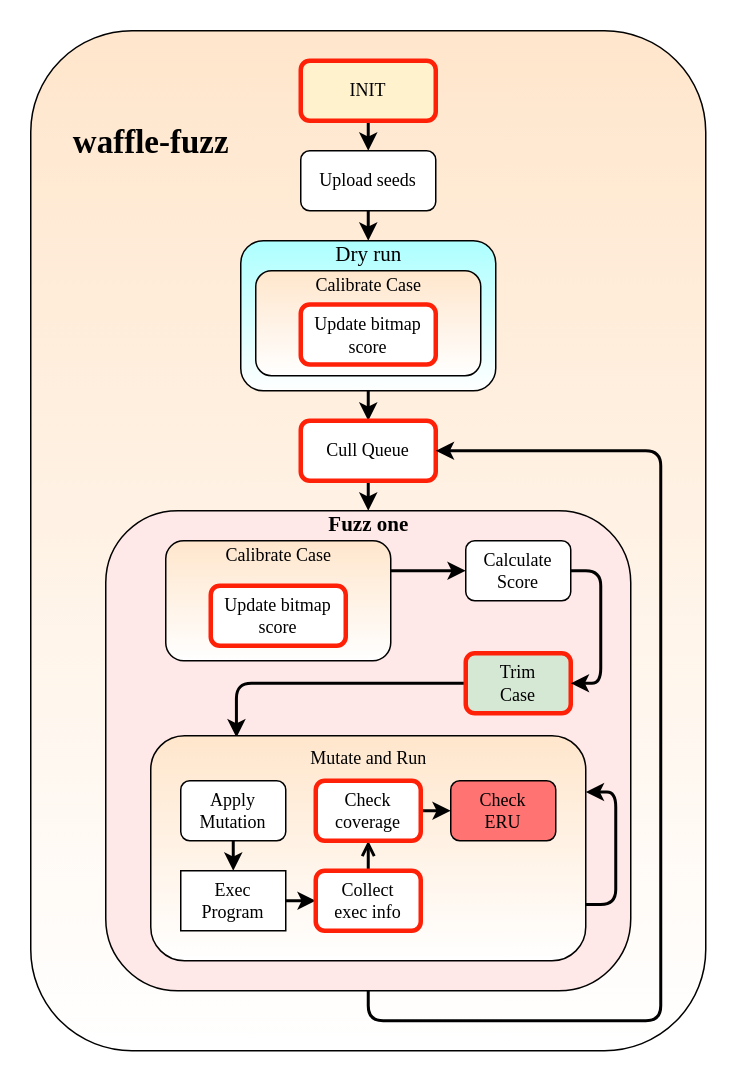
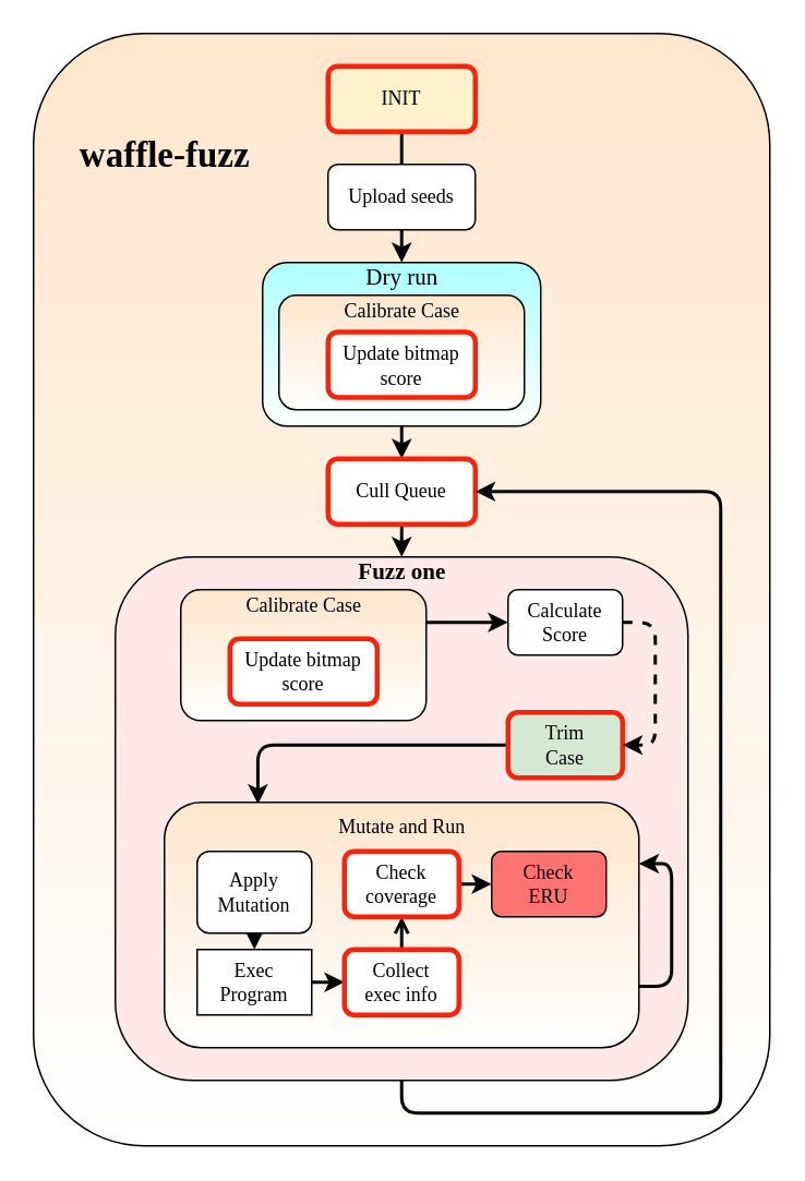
  <mxCell id="0" />
  <mxCell id="1" parent="0" />
  <mxCell id="2" value="" style="rounded=1;whiteSpace=wrap;html=1;gradientColor=#ffffff;fillColor=#FFE6CC;fontFamily=Georgia;" parent="1" vertex="1"><mxGeometry x="20" y="20" width="450" height="680" as="geometry" /></mxCell>
  <mxCell id="3" style="edgeStyle=orthogonalEdgeStyle;rounded=1;orthogonalLoop=1;jettySize=auto;html=1;exitX=0.5;exitY=1;exitDx=0;exitDy=0;entryX=0.5;entryY=0;entryDx=0;entryDy=0;fontFamily=Georgia;fontSize=14;strokeWidth=2;" edge="1" parent="1" source="4" target="10"><mxGeometry relative="1" as="geometry" /></mxCell>
  <mxCell id="4" value="" style="rounded=1;whiteSpace=wrap;html=1;fontFamily=Georgia;gradientColor=#ffffff;fillColor=#ADFFFF;" vertex="1" parent="1"><mxGeometry x="160" y="160" width="170" height="100" as="geometry" /></mxCell>
- <mxCell id="5" style="edgeStyle=orthogonalEdgeStyle;rounded=1;orthogonalLoop=1;jettySize=auto;html=1;exitX=0.5;exitY=1;exitDx=0;exitDy=0;entryX=0.5;entryY=0;entryDx=0;entryDy=0;fontFamily=Georgia;fontSize=14;strokeWidth=2;" edge="1" parent="1" source="6" target="8"><mxGeometry relative="1" as="geometry" /></mxCell>
+ <mxCell id="5" style="edgeStyle=orthogonalEdgeStyle;rounded=1;orthogonalLoop=1;jettySize=auto;html=1;exitX=0.5;exitY=1;exitDx=0;exitDy=0;entryX=0.5;entryY=0;entryDx=0;entryDy=0;fontFamily=Georgia;fontSize=14;strokeWidth=2;endArrow=none;" edge="1" parent="1" source="6" target="8"><mxGeometry relative="1" as="geometry" /></mxCell>
  <mxCell id="6" value="INIT" style="rounded=1;whiteSpace=wrap;html=1;fontFamily=Georgia;strokeColor=#FF2008;strokeWidth=3;fillColor=#fff2cc;" parent="1" vertex="1"><mxGeometry x="200" y="40" width="90" height="40" as="geometry" /></mxCell>
  <mxCell id="7" style="edgeStyle=orthogonalEdgeStyle;rounded=1;orthogonalLoop=1;jettySize=auto;html=1;exitX=0.5;exitY=1;exitDx=0;exitDy=0;fontFamily=Georgia;fontSize=14;strokeWidth=2;" edge="1" parent="1" source="8" target="38"><mxGeometry relative="1" as="geometry" /></mxCell>
  <mxCell id="8" value="Upload seeds" style="rounded=1;whiteSpace=wrap;html=1;fontFamily=Georgia;" parent="1" vertex="1"><mxGeometry x="200" y="100" width="90" height="40" as="geometry" /></mxCell>
  <mxCell id="9" style="edgeStyle=orthogonalEdgeStyle;rounded=1;orthogonalLoop=1;jettySize=auto;html=1;exitX=0.5;exitY=1;exitDx=0;exitDy=0;entryX=0.5;entryY=0;entryDx=0;entryDy=0;strokeWidth=2;" edge="1" parent="1" source="10" target="12"><mxGeometry relative="1" as="geometry" /></mxCell>
  <mxCell id="10" value="Cull Queue" style="rounded=1;whiteSpace=wrap;html=1;fontFamily=Georgia;strokeColor=#FF2008;strokeWidth=3;glass=0;sketch=0;shadow=0;" parent="1" vertex="1"><mxGeometry x="200" y="280" width="90" height="40" as="geometry" /></mxCell>
  <mxCell id="11" style="edgeStyle=orthogonalEdgeStyle;orthogonalLoop=1;jettySize=auto;html=1;exitX=0.5;exitY=1;exitDx=0;exitDy=0;entryX=1;entryY=0.5;entryDx=0;entryDy=0;rounded=1;strokeWidth=2;" edge="1" parent="1" source="12" target="10"><mxGeometry relative="1" as="geometry"><Array as="points"><mxPoint x="245" y="680" /><mxPoint x="440" y="680" /><mxPoint x="440" y="300" /></Array></mxGeometry></mxCell>
  <mxCell id="12" value="" style="rounded=1;whiteSpace=wrap;html=1;fontFamily=Georgia;fillColor=#FFE8E8;" parent="1" vertex="1"><mxGeometry x="70" y="340" width="350" height="320" as="geometry" /></mxCell>
  <mxCell id="13" style="edgeStyle=orthogonalEdgeStyle;rounded=1;orthogonalLoop=1;jettySize=auto;html=1;exitX=1;exitY=0.25;exitDx=0;exitDy=0;entryX=0;entryY=0.5;entryDx=0;entryDy=0;strokeWidth=2;" edge="1" parent="1" source="14" target="18"><mxGeometry relative="1" as="geometry" /></mxCell>
  <mxCell id="14" value="" style="rounded=1;whiteSpace=wrap;html=1;fontFamily=Georgia;fillColor=#FFE6CC;gradientColor=#ffffff;" parent="1" vertex="1"><mxGeometry x="110" y="360" width="150" height="80" as="geometry" /></mxCell>
  <mxCell id="15" style="edgeStyle=orthogonalEdgeStyle;rounded=1;orthogonalLoop=1;jettySize=auto;html=1;exitX=0;exitY=0.5;exitDx=0;exitDy=0;strokeWidth=2;entryX=0.197;entryY=0.008;entryDx=0;entryDy=0;entryPerimeter=0;" edge="1" parent="1" source="16" target="19"><mxGeometry relative="1" as="geometry"><mxPoint x="151" y="491" as="targetPoint" /><Array as="points"><mxPoint x="157" y="455" /></Array></mxGeometry></mxCell>
  <mxCell id="16" value="Trim&lt;br&gt;Case" style="rounded=1;whiteSpace=wrap;html=1;fontFamily=Georgia;strokeColor=#FF2008;strokeWidth=3;fillColor=#d5e8d4;" parent="1" vertex="1"><mxGeometry x="310" y="435" width="70" height="40" as="geometry" /></mxCell>
- <mxCell id="17" style="edgeStyle=orthogonalEdgeStyle;rounded=1;orthogonalLoop=1;jettySize=auto;html=1;exitX=1;exitY=0.5;exitDx=0;exitDy=0;entryX=1;entryY=0.5;entryDx=0;entryDy=0;strokeWidth=2;" edge="1" parent="1" source="18" target="16"><mxGeometry relative="1" as="geometry" /></mxCell>
+ <mxCell id="17" style="edgeStyle=orthogonalEdgeStyle;rounded=1;orthogonalLoop=1;jettySize=auto;html=1;exitX=1;exitY=0.5;exitDx=0;exitDy=0;entryX=1;entryY=0.5;entryDx=0;entryDy=0;strokeWidth=2;dashed=1;" edge="1" parent="1" source="18" target="16"><mxGeometry relative="1" as="geometry" /></mxCell>
  <mxCell id="18" value="Calculate&lt;br&gt;Score" style="rounded=1;whiteSpace=wrap;html=1;fontFamily=Georgia;" parent="1" vertex="1"><mxGeometry x="310" y="360" width="70" height="40" as="geometry" /></mxCell>
  <mxCell id="19" value="" style="rounded=1;whiteSpace=wrap;html=1;fillColor=#FFE6CC;gradientColor=#ffffff;fontFamily=Georgia;" parent="1" vertex="1"><mxGeometry x="100" y="490" width="290" height="150" as="geometry" /></mxCell>
  <mxCell id="20" style="edgeStyle=orthogonalEdgeStyle;rounded=0;orthogonalLoop=1;jettySize=auto;html=1;exitX=0.5;exitY=1;exitDx=0;exitDy=0;entryX=0.5;entryY=0;entryDx=0;entryDy=0;strokeWidth=2;" edge="1" parent="1" source="21" target="23"><mxGeometry relative="1" as="geometry" /></mxCell>
- <mxCell id="21" value="Apply&lt;br&gt;Mutation" style="rounded=1;whiteSpace=wrap;html=1;fontFamily=Georgia;" parent="1" vertex="1"><mxGeometry x="120" y="520" width="70" height="40" as="geometry" /></mxCell>
+ <mxCell id="21" value="Apply&lt;br&gt;Mutation" style="rounded=1;whiteSpace=wrap;html=1;fontFamily=Georgia;" parent="1" vertex="1"><mxGeometry x="120" y="520" width="70" height="50" as="geometry" /></mxCell>
  <mxCell id="22" style="edgeStyle=orthogonalEdgeStyle;rounded=0;orthogonalLoop=1;jettySize=auto;html=1;exitX=1;exitY=0.5;exitDx=0;exitDy=0;entryX=0;entryY=0.5;entryDx=0;entryDy=0;strokeWidth=2;" edge="1" parent="1" source="23" target="25"><mxGeometry relative="1" as="geometry" /></mxCell>
  <mxCell id="23" value="Exec&lt;br&gt;Program" style="whiteSpace=wrap;html=1;fontFamily=Georgia;rounded=0;" parent="1" vertex="1"><mxGeometry x="120" y="580" width="70" height="40" as="geometry" /></mxCell>
  <mxCell id="24" style="edgeStyle=orthogonalEdgeStyle;rounded=0;orthogonalLoop=1;jettySize=auto;html=1;exitX=0.5;exitY=0;exitDx=0;exitDy=0;entryX=0.5;entryY=1;entryDx=0;entryDy=0;strokeWidth=2;endArrow=open;" edge="1" parent="1" source="25" target="28"><mxGeometry relative="1" as="geometry" /></mxCell>
  <mxCell id="25" value="Collect&lt;br&gt;exec info" style="rounded=1;whiteSpace=wrap;html=1;fontFamily=Georgia;strokeColor=#FF2008;strokeWidth=3;" parent="1" vertex="1"><mxGeometry x="210" y="580" width="70" height="40" as="geometry" /></mxCell>
  <mxCell id="26" value="Check&lt;br&gt;ERU" style="rounded=1;whiteSpace=wrap;html=1;fontFamily=Georgia;fillColor=#FF7373;" parent="1" vertex="1"><mxGeometry x="300" y="520" width="70" height="40" as="geometry" /></mxCell>
  <mxCell id="27" style="edgeStyle=orthogonalEdgeStyle;rounded=1;orthogonalLoop=1;jettySize=auto;html=1;exitX=1;exitY=0.5;exitDx=0;exitDy=0;entryX=0;entryY=0.5;entryDx=0;entryDy=0;fontFamily=Georgia;fontSize=14;strokeWidth=2;" edge="1" parent="1" source="28" target="26"><mxGeometry relative="1" as="geometry" /></mxCell>
  <mxCell id="28" value="Check coverage" style="rounded=1;whiteSpace=wrap;html=1;fontFamily=Georgia;strokeColor=#FF2008;strokeWidth=3;" parent="1" vertex="1"><mxGeometry x="210" y="520" width="70" height="40" as="geometry" /></mxCell>
  <mxCell id="29" value="&lt;font style=&quot;line-height: 100% ; font-size: 22px&quot;&gt;waffle-fuzz&lt;/font&gt;" style="text;html=1;align=center;verticalAlign=middle;resizable=0;points=[];autosize=1;strokeColor=none;fontFamily=Georgia;strokeWidth=1;fontSize=16;fontStyle=1;rotation=0;" parent="1" vertex="1"><mxGeometry x="40" y="80" width="120" height="30" as="geometry" /></mxCell>
  <mxCell id="30" value="Fuzz one" style="text;html=1;align=center;verticalAlign=middle;resizable=0;points=[];autosize=1;strokeColor=none;fontFamily=Georgia;fontSize=14;fontStyle=1;labelBackgroundColor=none;labelBorderColor=none;shadow=0;sketch=0;glass=0;" parent="1" vertex="1"><mxGeometry x="210" y="340" width="70" height="20" as="geometry" /></mxCell>
  <mxCell id="31" value="Mutate and Run" style="text;html=1;align=center;verticalAlign=middle;resizable=0;points=[];autosize=1;strokeColor=none;fontFamily=Georgia;" parent="1" vertex="1"><mxGeometry x="200" y="495" width="90" height="20" as="geometry" /></mxCell>
  <mxCell id="32" value="Calibrate Case" style="text;html=1;align=center;verticalAlign=middle;resizable=0;points=[];autosize=1;strokeColor=none;fontFamily=Georgia;" parent="1" vertex="1"><mxGeometry x="140" y="360" width="90" height="20" as="geometry" /></mxCell>
  <mxCell id="33" value="Update bitmap&lt;br&gt;score" style="rounded=1;whiteSpace=wrap;html=1;fontFamily=Georgia;strokeColor=#FF2008;strokeWidth=3;" vertex="1" parent="1"><mxGeometry x="140" y="390" width="90" height="40" as="geometry" /></mxCell>
  <mxCell id="34" style="edgeStyle=orthogonalEdgeStyle;rounded=1;orthogonalLoop=1;jettySize=auto;html=1;exitX=1;exitY=0.75;exitDx=0;exitDy=0;entryX=1;entryY=0.25;entryDx=0;entryDy=0;fontSize=14;strokeWidth=2;" edge="1" parent="1" source="19" target="19"><mxGeometry relative="1" as="geometry" /></mxCell>
  <mxCell id="35" value="" style="rounded=1;whiteSpace=wrap;html=1;fontFamily=Georgia;fillColor=#FFE6CC;gradientColor=#ffffff;" vertex="1" parent="1"><mxGeometry x="170" y="180" width="150" height="70" as="geometry" /></mxCell>
  <mxCell id="36" value="Calibrate Case" style="text;html=1;align=center;verticalAlign=middle;resizable=0;points=[];autosize=1;strokeColor=none;fontFamily=Georgia;" vertex="1" parent="1"><mxGeometry x="200" y="180" width="90" height="20" as="geometry" /></mxCell>
  <mxCell id="37" value="Update bitmap&lt;br&gt;score" style="rounded=1;whiteSpace=wrap;html=1;fontFamily=Georgia;strokeColor=#FF2008;strokeWidth=3;" vertex="1" parent="1"><mxGeometry x="200" y="202.5" width="90" height="40" as="geometry" /></mxCell>
  <mxCell id="38" value="Dry run" style="text;html=1;align=center;verticalAlign=middle;resizable=0;points=[];autosize=1;strokeColor=none;fontSize=14;fontFamily=Georgia;" vertex="1" parent="1"><mxGeometry x="215" y="160" width="60" height="20" as="geometry" /></mxCell>
